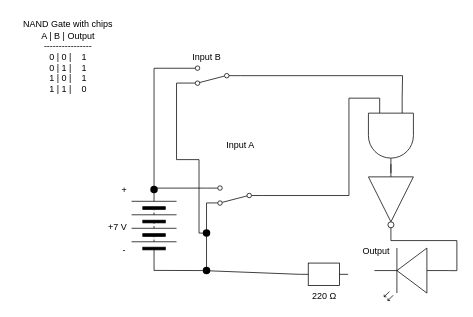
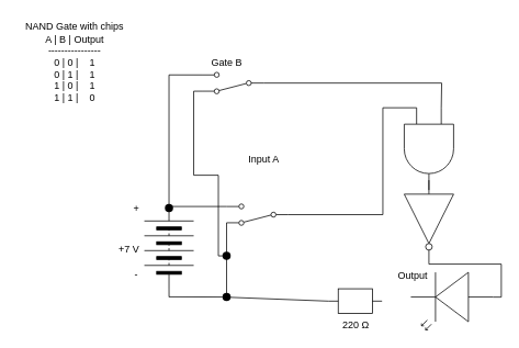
  <mxCell id="0" />
  <mxCell id="1" parent="0" />
  <mxCell id="2" value="220 Ω" style="pointerEvents=1;verticalLabelPosition=bottom;shadow=0;dashed=0;align=center;html=1;verticalAlign=top;shape=mxgraph.electrical.resistors.resistor_1;" parent="1" vertex="1"><mxGeometry x="399" y="350" width="65" height="30" as="geometry" /></mxCell>
  <mxCell id="3" style="edgeStyle=none;html=1;exitX=1;exitY=0.5;exitDx=0;exitDy=0;rounded=0;curved=0;strokeColor=default;endArrow=none;endFill=0;" parent="1" edge="1"><mxGeometry relative="1" as="geometry"><mxPoint x="205" y="250" as="sourcePoint" /><mxPoint x="275" y="250" as="targetPoint" /></mxGeometry></mxCell>
  <mxCell id="4" style="edgeStyle=none;html=1;exitX=0;exitY=0.5;exitDx=0;exitDy=0;endArrow=none;endFill=0;" edge="1" parent="1" source="5"><mxGeometry relative="1" as="geometry"><mxPoint x="205.045" y="360" as="targetPoint" /></mxGeometry></mxCell>
  <mxCell id="5" value="" style="pointerEvents=1;verticalLabelPosition=bottom;shadow=0;dashed=0;align=center;html=1;verticalAlign=top;shape=mxgraph.electrical.miscellaneous.batteryStack;rotation=-90;" parent="1" vertex="1"><mxGeometry x="155" y="270" width="100" height="60" as="geometry" /></mxCell>
  <mxCell id="6" value="+7 V" style="text;html=1;align=center;verticalAlign=middle;resizable=0;points=[];autosize=1;strokeColor=none;fillColor=none;" parent="1" vertex="1"><mxGeometry x="131" y="288" width="50" height="30" as="geometry" /></mxCell>
  <mxCell id="7" style="edgeStyle=none;html=1;exitDx=0;exitDy=0;exitPerimeter=0;endArrow=none;endFill=0;" parent="1" edge="1"><mxGeometry relative="1" as="geometry"><mxPoint x="365" y="250" as="targetPoint" /><mxPoint x="365" y="250" as="sourcePoint" /></mxGeometry></mxCell>
  <mxCell id="8" value="+" style="text;html=1;align=center;verticalAlign=middle;resizable=0;points=[];autosize=1;strokeColor=none;fillColor=none;" parent="1" vertex="1"><mxGeometry x="150" y="238" width="30" height="30" as="geometry" /></mxCell>
  <mxCell id="9" value="-" style="text;html=1;align=center;verticalAlign=middle;resizable=0;points=[];autosize=1;strokeColor=none;fillColor=none;" parent="1" vertex="1"><mxGeometry x="150" y="318" width="30" height="30" as="geometry" /></mxCell>
  <mxCell id="10" value="Output" style="text;html=1;align=center;verticalAlign=middle;resizable=0;points=[];autosize=1;strokeColor=none;fillColor=none;" parent="1" vertex="1"><mxGeometry x="471" y="320" width="60" height="30" as="geometry" /></mxCell>
  <mxCell id="11" value="&lt;div&gt;&lt;font color=&quot;#000000&quot;&gt;NAND Gate with chips&lt;/font&gt;&lt;/div&gt;&lt;div&gt;&lt;font color=&quot;#000000&quot;&gt;A | B | Output&lt;/font&gt;&lt;/div&gt;&lt;div&gt;&lt;font color=&quot;#000000&quot;&gt;----------------&lt;/font&gt;&lt;/div&gt;&lt;div&gt;&lt;font color=&quot;#000000&quot;&gt;0 | 0 |&amp;nbsp; &amp;nbsp; 1&lt;/font&gt;&lt;/div&gt;&lt;div&gt;&lt;font color=&quot;#000000&quot;&gt;0 | 1 |&amp;nbsp; &amp;nbsp; 1&lt;/font&gt;&lt;/div&gt;&lt;div&gt;&lt;font color=&quot;#000000&quot;&gt;1 | 0 |&amp;nbsp; &amp;nbsp; 1&lt;/font&gt;&lt;/div&gt;&lt;div&gt;&lt;font color=&quot;#000000&quot;&gt;1 | 1 |&amp;nbsp; &amp;nbsp; 0&lt;/font&gt;&lt;/div&gt;" style="text;html=1;align=center;verticalAlign=middle;resizable=0;points=[];autosize=1;strokeColor=none;fillColor=none;" parent="1" vertex="1"><mxGeometry x="20" y="20" width="140" height="110" as="geometry" /></mxCell>
  <mxCell id="12" value="" style="edgeStyle=none;html=1;exitX=0;exitY=0.5;exitDx=0;exitDy=0;entryDx=0;entryDy=0;entryPerimeter=0;endArrow=none;endFill=0;entryX=0;entryY=0.5;" parent="1" edge="1" target="2" source="27"><mxGeometry relative="1" as="geometry"><mxPoint x="205" y="359.77" as="sourcePoint" /><mxPoint x="335" y="359.77" as="targetPoint" /></mxGeometry></mxCell>
  <mxCell id="13" value="Input A" style="text;html=1;align=center;verticalAlign=middle;resizable=0;points=[];autosize=1;strokeColor=none;fillColor=none;" parent="1" vertex="1"><mxGeometry x="290" y="177.9" width="60" height="30" as="geometry" /></mxCell>
  <mxCell id="14" style="edgeStyle=none;html=1;exitX=1;exitY=0.12;exitDx=0;exitDy=0;endArrow=none;endFill=0;" parent="1" source="15" edge="1"><mxGeometry relative="1" as="geometry"><mxPoint x="275" y="360" as="targetPoint" /></mxGeometry></mxCell>
  <mxCell id="15" value="" style="html=1;shape=mxgraph.electrical.electro-mechanical.twoWaySwitch;aspect=fixed;elSwitchState=2;rotation=-180;" parent="1" vertex="1"><mxGeometry x="275" y="246.9" width="75" height="26" as="geometry" /></mxCell>
  <mxCell id="16" style="edgeStyle=orthogonalEdgeStyle;html=1;entryX=1;entryY=0.5;entryDx=0;entryDy=0;rounded=0;endArrow=none;endFill=0;exitX=1;exitY=0.88;exitDx=0;exitDy=0;" parent="1" source="19" target="5" edge="1"><mxGeometry relative="1" as="geometry"><mxPoint x="205" y="90" as="sourcePoint" /><Array as="points"><mxPoint x="205" y="90" /></Array></mxGeometry></mxCell>
  <mxCell id="17" value="" style="verticalLabelPosition=bottom;shadow=0;dashed=0;align=center;html=1;verticalAlign=top;shape=mxgraph.electrical.opto_electronics.led_2;pointerEvents=1;rotation=-180;" parent="1" vertex="1"><mxGeometry x="499" y="330" width="100" height="70" as="geometry" /></mxCell>
  <mxCell id="18" style="edgeStyle=orthogonalEdgeStyle;html=1;exitX=1;exitY=0.12;exitDx=0;exitDy=0;endArrow=none;endFill=0;rounded=0;curved=0;" parent="1" source="19" edge="1"><mxGeometry relative="1" as="geometry"><mxPoint x="275" y="310" as="targetPoint" /><Array as="points"><mxPoint x="235" y="110" /><mxPoint x="235" y="212" /><mxPoint x="265" y="212" /><mxPoint x="265" y="310" /></Array></mxGeometry></mxCell>
  <mxCell id="19" value="" style="html=1;shape=mxgraph.electrical.electro-mechanical.twoWaySwitch;aspect=fixed;elSwitchState=2;rotation=-180;" parent="1" vertex="1"><mxGeometry x="245" y="87" width="75" height="26" as="geometry" /></mxCell>
- <mxCell id="20" value="Input B" style="text;html=1;align=center;verticalAlign=middle;resizable=0;points=[];autosize=1;strokeColor=none;fillColor=none;" parent="1" vertex="1"><mxGeometry x="245" y="60" width="60" height="30" as="geometry" /></mxCell>
+ <mxCell id="20" value="Gate B" style="text;html=1;align=center;verticalAlign=middle;resizable=0;points=[];autosize=1;strokeColor=none;fillColor=none;" parent="1" vertex="1"><mxGeometry x="245" y="60" width="60" height="30" as="geometry" /></mxCell>
  <mxCell id="21" style="edgeStyle=orthogonalEdgeStyle;html=1;exitX=0;exitY=0.5;exitDx=0;exitDy=0;entryX=0;entryY=0.75;entryDx=0;entryDy=0;entryPerimeter=0;rounded=0;curved=0;endArrow=none;endFill=0;" parent="1" source="15" edge="1"><mxGeometry relative="1" as="geometry"><mxPoint x="506" y="130" as="targetPoint" /><Array as="points"><mxPoint x="465" y="260" /><mxPoint x="465" y="130" /></Array></mxGeometry></mxCell>
  <mxCell id="22" style="edgeStyle=orthogonalEdgeStyle;html=1;exitX=0;exitY=0.5;exitDx=0;exitDy=0;entryX=0;entryY=0.25;entryDx=0;entryDy=0;entryPerimeter=0;endArrow=none;endFill=0;rounded=0;curved=0;" parent="1" source="19" edge="1"><mxGeometry relative="1" as="geometry"><mxPoint x="536" y="130" as="targetPoint" /></mxGeometry></mxCell>
  <mxCell id="23" value="" style="verticalLabelPosition=bottom;shadow=0;dashed=0;align=center;html=1;verticalAlign=top;shape=mxgraph.electrical.logic_gates.logic_gate;operation=and;rotation=90;" vertex="1" parent="1"><mxGeometry x="471" y="150" width="100" height="60" as="geometry" /></mxCell>
  <mxCell id="24" value="" style="verticalLabelPosition=bottom;shadow=0;dashed=0;align=center;html=1;verticalAlign=top;shape=mxgraph.electrical.logic_gates.inverter_2;rotation=90;" vertex="1" parent="1"><mxGeometry x="471" y="238" width="100" height="60" as="geometry" /></mxCell>
  <mxCell id="25" style="edgeStyle=orthogonalEdgeStyle;html=1;exitX=0;exitY=0.57;exitDx=0;exitDy=0;exitPerimeter=0;entryX=1;entryY=0.5;entryDx=0;entryDy=0;entryPerimeter=0;rounded=0;curved=0;endArrow=none;endFill=0;" edge="1" parent="1" source="17" target="24"><mxGeometry relative="1" as="geometry"><Array as="points"><mxPoint x="609" y="360" /><mxPoint x="609" y="320" /><mxPoint x="521" y="320" /></Array></mxGeometry></mxCell>
  <mxCell id="26" value="" style="edgeStyle=none;html=1;exitX=0;exitY=0.5;exitDx=0;exitDy=0;entryDx=0;entryDy=0;entryPerimeter=0;endArrow=none;endFill=0;entryX=0;entryY=0.5;" edge="1" parent="1" target="27"><mxGeometry relative="1" as="geometry"><mxPoint x="205" y="359.77" as="sourcePoint" /><mxPoint x="399" y="360" as="targetPoint" /></mxGeometry></mxCell>
  <mxCell id="27" value="" style="shape=ellipse;fillColor=#000000;strokeColor=none;html=1;sketch=0;" vertex="1" parent="1"><mxGeometry x="270" y="355" width="10" height="10" as="geometry" /></mxCell>
  <mxCell id="28" value="" style="shape=ellipse;fillColor=#000000;strokeColor=none;html=1;sketch=0;" vertex="1" parent="1"><mxGeometry x="270" y="305" width="10" height="10" as="geometry" /></mxCell>
  <mxCell id="29" value="" style="shape=ellipse;fillColor=#000000;strokeColor=none;html=1;sketch=0;" vertex="1" parent="1"><mxGeometry x="200" y="246.9" width="10" height="10" as="geometry" /></mxCell>
